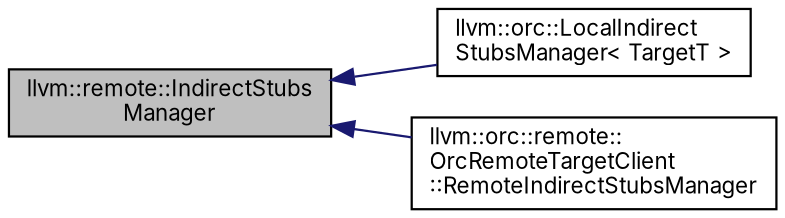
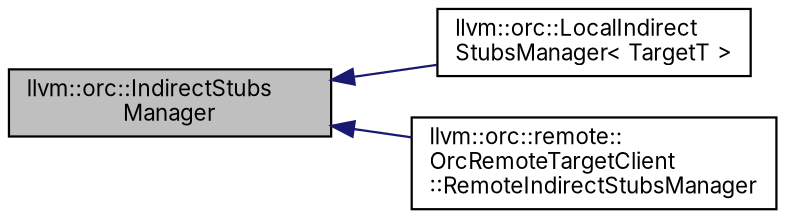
  digraph {
    rankdir=LR
    fontname=Inter
    node [color=black fontname=Inter fontsize=10 shape=box]
    edge [color=midnightblue dir=back fontname=Inter fontsize=10 labelfontname=Helvetica labelfontsize=10 style=solid]
-   n1 [fillcolor=grey75 fontcolor=black height=0.2 label="llvm::remote::IndirectStubs\lManager" style=filled width=0.4]
+   n1 [fillcolor=grey75 fontcolor=black height=0.2 label="llvm::orc::IndirectStubs\lManager" style=filled width=0.4]
    n2 [height=0.2 label="llvm::orc::LocalIndirect\lStubsManager\< TargetT \>" width=0.4]
    n3 [height=0.2 label="llvm::orc::remote::\lOrcRemoteTargetClient\l::RemoteIndirectStubsManager" width=0.4]
    n1 -> n2
    n1 -> n3
  }
